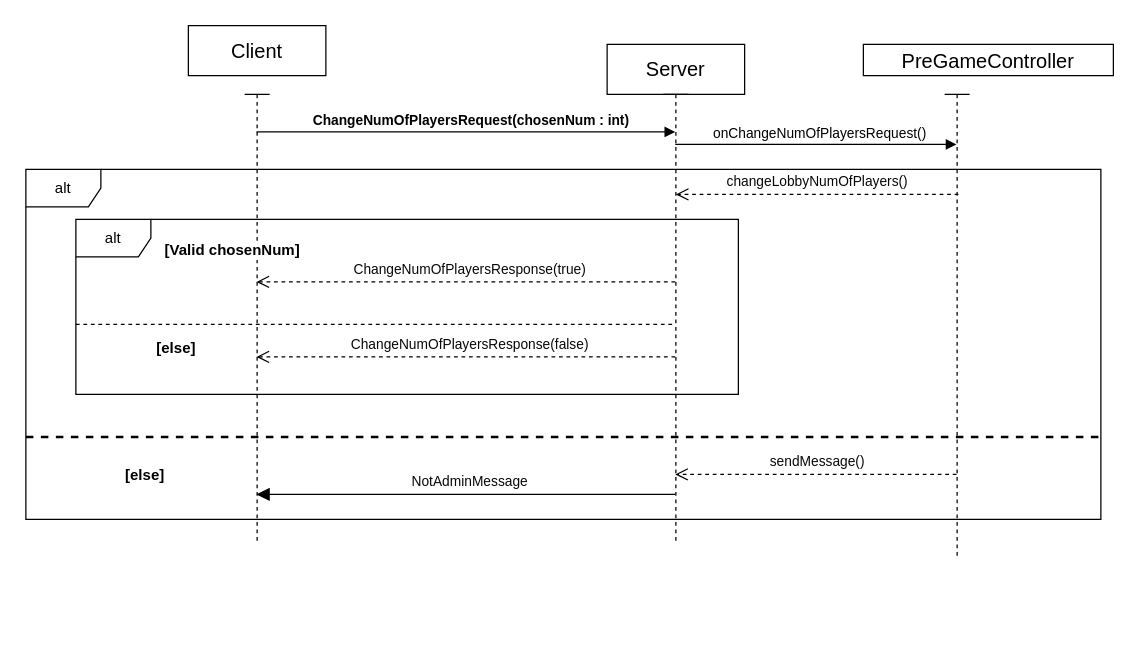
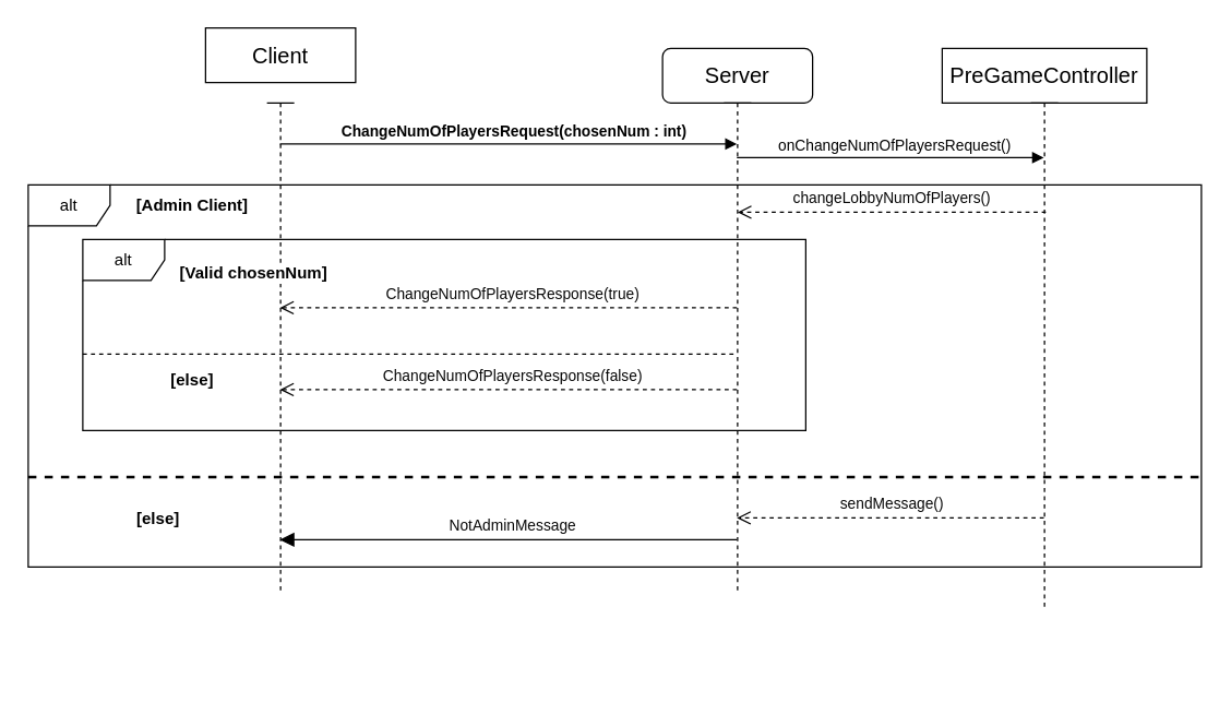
  <mxCell id="0" />
  <mxCell id="1" parent="0" />
  <mxCell id="2" value="alt" style="shape=umlFrame;whiteSpace=wrap;html=1;pointerEvents=0;" parent="1" vertex="1"><mxGeometry x="20" y="135" width="860" height="280" as="geometry" /></mxCell>
  <mxCell id="3" value="Client" style="html=1;whiteSpace=wrap;fontSize=16;" parent="1" vertex="1"><mxGeometry x="150" y="20" width="110" height="40" as="geometry" /></mxCell>
- <mxCell id="4" value="Server" style="html=1;whiteSpace=wrap;fontSize=16;" parent="1" vertex="1"><mxGeometry x="485" y="35" width="110" height="40" as="geometry" /></mxCell>
+ <mxCell id="4" value="Server" style="html=1;whiteSpace=wrap;fontSize=16;rounded=1;" parent="1" vertex="1"><mxGeometry x="485" y="35" width="110" height="40" as="geometry" /></mxCell>
  <mxCell id="5" value="" style="shape=umlLifeline;perimeter=lifelinePerimeter;whiteSpace=wrap;html=1;container=1;dropTarget=0;collapsible=0;recursiveResize=0;outlineConnect=0;portConstraint=eastwest;newEdgeStyle={&quot;edgeStyle&quot;:&quot;elbowEdgeStyle&quot;,&quot;elbow&quot;:&quot;vertical&quot;,&quot;curved&quot;:0,&quot;rounded&quot;:0};participant=umlActor;size=0;" parent="1" vertex="1"><mxGeometry x="195" y="75" width="20" height="360" as="geometry" /></mxCell>
  <mxCell id="6" value="" style="shape=umlLifeline;perimeter=lifelinePerimeter;whiteSpace=wrap;html=1;container=1;dropTarget=0;collapsible=0;recursiveResize=0;outlineConnect=0;portConstraint=eastwest;newEdgeStyle={&quot;edgeStyle&quot;:&quot;elbowEdgeStyle&quot;,&quot;elbow&quot;:&quot;vertical&quot;,&quot;curved&quot;:0,&quot;rounded&quot;:0};participant=umlActor;size=0;" parent="1" vertex="1"><mxGeometry x="530" y="75" width="20" height="360" as="geometry" /></mxCell>
  <mxCell id="7" value="ChangeNumOfPlayersRequest(chosenNum : int)" style="html=1;verticalAlign=bottom;endArrow=block;edgeStyle=elbowEdgeStyle;elbow=vertical;curved=0;rounded=0;fontStyle=1;" parent="1" source="5" target="6" edge="1"><mxGeometry x="0.014" width="80" relative="1" as="geometry"><mxPoint x="320" y="285" as="sourcePoint" /><mxPoint x="400" y="285" as="targetPoint" /><Array as="points"><mxPoint x="390" y="105" /><mxPoint x="470" y="115" /><mxPoint x="330" y="115" /><mxPoint x="380" y="145" /></Array><mxPoint x="1" as="offset" /></mxGeometry></mxCell>
+ <mxCell id="8" value="[Admin Client]" style="text;html=1;align=center;verticalAlign=middle;resizable=0;points=[];autosize=1;strokeColor=none;fillColor=none;fontStyle=1;labelBackgroundColor=default;" parent="1" vertex="1"><mxGeometry x="85" y="135" width="110" height="30" as="geometry" /></mxCell>
  <mxCell id="9" value="&lt;div style=&quot;color: rgb(8, 8, 8);&quot;&gt;&lt;pre style=&quot;&quot;&gt;&lt;font face=&quot;Helvetica&quot;&gt;ChangeNumOfPlayersResponse(true)&lt;/font&gt;&lt;/pre&gt;&lt;/div&gt;" style="html=1;verticalAlign=bottom;endArrow=open;dashed=1;endSize=8;edgeStyle=elbowEdgeStyle;elbow=vertical;curved=0;rounded=0;labelBackgroundColor=none;" parent="1" source="6" target="5" edge="1"><mxGeometry x="-0.017" y="10" relative="1" as="geometry"><mxPoint x="625" y="195" as="sourcePoint" /><mxPoint x="210" y="195" as="targetPoint" /><Array as="points"><mxPoint x="480" y="225" /><mxPoint x="530" y="245" /><mxPoint x="550" y="215" /><mxPoint x="315" y="195" /></Array><mxPoint as="offset" /></mxGeometry></mxCell>
  <mxCell id="10" value="alt" style="shape=umlFrame;whiteSpace=wrap;html=1;pointerEvents=0;" parent="1" vertex="1"><mxGeometry x="60" y="175" width="530" height="140" as="geometry" /></mxCell>
  <mxCell id="11" value="" style="line;strokeWidth=2;fillColor=none;align=left;verticalAlign=middle;spacingTop=-1;spacingLeft=3;spacingRight=3;rotatable=0;labelPosition=right;points=[];portConstraint=eastwest;strokeColor=inherit;dashed=1;" parent="1" vertex="1"><mxGeometry x="20" y="345" width="860" height="8" as="geometry" /></mxCell>
  <mxCell id="12" value="[else]" style="text;html=1;align=center;verticalAlign=middle;resizable=0;points=[];autosize=1;strokeColor=none;fillColor=none;fontStyle=1;labelBackgroundColor=default;" parent="1" vertex="1"><mxGeometry x="90" y="365" width="50" height="30" as="geometry" /></mxCell>
  <mxCell id="13" value="[Valid chosenNum]" style="text;html=1;align=center;verticalAlign=middle;resizable=0;points=[];autosize=1;strokeColor=none;fillColor=none;fontStyle=1;labelBackgroundColor=default;" parent="1" vertex="1"><mxGeometry x="120" y="185" width="130" height="30" as="geometry" /></mxCell>
  <mxCell id="14" value="" style="line;strokeWidth=1;fillColor=none;align=left;verticalAlign=middle;spacingTop=-1;spacingLeft=3;spacingRight=3;rotatable=0;labelPosition=right;points=[];portConstraint=eastwest;strokeColor=inherit;dashed=1;" parent="1" vertex="1"><mxGeometry x="60" y="255" width="480" height="8" as="geometry" /></mxCell>
  <mxCell id="15" value="[else]" style="text;html=1;align=center;verticalAlign=middle;resizable=0;points=[];autosize=1;strokeColor=none;fillColor=none;fontStyle=1;labelBackgroundColor=default;" parent="1" vertex="1"><mxGeometry x="115" y="263" width="50" height="30" as="geometry" /></mxCell>
  <mxCell id="16" value="&lt;div style=&quot;color: rgb(8, 8, 8);&quot;&gt;&lt;pre style=&quot;&quot;&gt;&lt;font face=&quot;Helvetica&quot;&gt;ChangeNumOfPlayersResponse(false)&lt;/font&gt;&lt;/pre&gt;&lt;/div&gt;" style="html=1;verticalAlign=bottom;endArrow=open;dashed=1;endSize=8;edgeStyle=elbowEdgeStyle;elbow=vertical;curved=0;rounded=0;labelBackgroundColor=none;" parent="1" source="6" target="5" edge="1"><mxGeometry x="-0.017" y="10" relative="1" as="geometry"><mxPoint x="635" y="285" as="sourcePoint" /><mxPoint x="210" y="285" as="targetPoint" /><Array as="points"><mxPoint x="485" y="285" /><mxPoint x="535" y="305" /><mxPoint x="555" y="275" /><mxPoint x="320" y="255" /></Array><mxPoint as="offset" /></mxGeometry></mxCell>
  <mxCell id="17" value="&lt;div style=&quot;color: rgb(8, 8, 8);&quot;&gt;&lt;pre style=&quot;&quot;&gt;&lt;font face=&quot;Helvetica&quot;&gt;NotAdminMessage&lt;/font&gt;&lt;/pre&gt;&lt;/div&gt;" style="html=1;verticalAlign=bottom;endArrow=block;endSize=8;edgeStyle=elbowEdgeStyle;elbow=vertical;curved=0;rounded=0;labelBackgroundColor=none;endFill=1;" parent="1" source="6" target="5" edge="1"><mxGeometry x="-0.017" y="10" relative="1" as="geometry"><mxPoint x="410" y="405" as="sourcePoint" /><mxPoint x="-15" y="405" as="targetPoint" /><Array as="points"><mxPoint x="470" y="395" /><mxPoint x="510" y="385" /><mxPoint x="265" y="405" /><mxPoint x="315" y="425" /><mxPoint x="335" y="395" /><mxPoint x="100" y="375" /></Array><mxPoint as="offset" /></mxGeometry></mxCell>
- <mxCell id="18" value="PreGameController" style="html=1;whiteSpace=wrap;fontSize=16;" parent="1" vertex="1"><mxGeometry x="690" y="35" width="200" height="25" as="geometry" /></mxCell>
+ <mxCell id="18" value="PreGameController" style="html=1;whiteSpace=wrap;fontSize=16;" parent="1" vertex="1"><mxGeometry x="690" y="35" width="150" height="40" as="geometry" /></mxCell>
  <mxCell id="19" value="" style="shape=umlLifeline;perimeter=lifelinePerimeter;whiteSpace=wrap;html=1;container=1;dropTarget=0;collapsible=0;recursiveResize=0;outlineConnect=0;portConstraint=eastwest;newEdgeStyle={&quot;edgeStyle&quot;:&quot;elbowEdgeStyle&quot;,&quot;elbow&quot;:&quot;vertical&quot;,&quot;curved&quot;:0,&quot;rounded&quot;:0};participant=umlActor;size=0;" parent="1" vertex="1"><mxGeometry x="755" y="75" width="20" height="370" as="geometry" /></mxCell>
  <mxCell id="20" value="onChangeNumOfPlayersRequest()" style="html=1;verticalAlign=bottom;endArrow=block;edgeStyle=elbowEdgeStyle;elbow=vertical;curved=0;rounded=0;" parent="1" source="6" target="19" edge="1"><mxGeometry x="0.023" width="80" relative="1" as="geometry"><mxPoint x="560" y="115" as="sourcePoint" /><mxPoint x="891" y="115" as="targetPoint" /><Array as="points"><mxPoint x="690" y="115" /><mxPoint x="526.5" y="145" /><mxPoint x="296.5" y="155" /><mxPoint x="316.5" y="235" /><mxPoint x="526.5" y="255" /><mxPoint x="446.5" y="265" /><mxPoint x="517.5" y="275" /><mxPoint x="483.5" y="295" /></Array><mxPoint as="offset" /></mxGeometry></mxCell>
  <mxCell id="21" value="&lt;div style=&quot;color: rgb(8, 8, 8);&quot;&gt;&lt;pre style=&quot;&quot;&gt;&lt;font face=&quot;Helvetica&quot;&gt;sendMessage()&lt;/font&gt;&lt;/pre&gt;&lt;/div&gt;" style="html=1;verticalAlign=bottom;endArrow=open;dashed=1;endSize=8;edgeStyle=elbowEdgeStyle;elbow=vertical;curved=0;rounded=0;labelBackgroundColor=none;" parent="1" source="19" target="6" edge="1"><mxGeometry x="-0.003" y="10" relative="1" as="geometry"><mxPoint x="754" y="379.33" as="sourcePoint" /><mxPoint x="424" y="379.33" as="targetPoint" /><Array as="points"><mxPoint x="640" y="379" /><mxPoint x="370" y="389.33" /><mxPoint x="160" y="399.33" /><mxPoint x="180" y="509.33" /></Array><mxPoint as="offset" /></mxGeometry></mxCell>
  <mxCell id="22" value="&lt;div style=&quot;color: rgb(8, 8, 8);&quot;&gt;&lt;p style=&quot;&quot;&gt;changeLobbyNumOfPlayers()&lt;/p&gt;&lt;/div&gt;" style="html=1;verticalAlign=bottom;endArrow=open;dashed=1;endSize=8;edgeStyle=elbowEdgeStyle;elbow=vertical;curved=0;rounded=0;labelBackgroundColor=none;" parent="1" edge="1"><mxGeometry x="-0.003" y="10" relative="1" as="geometry"><mxPoint x="766" y="155" as="sourcePoint" /><mxPoint x="540" y="155" as="targetPoint" /><Array as="points"><mxPoint x="641" y="155" /><mxPoint x="371" y="165.33" /><mxPoint x="161" y="175.33" /><mxPoint x="181" y="285.33" /></Array><mxPoint as="offset" /></mxGeometry></mxCell>
